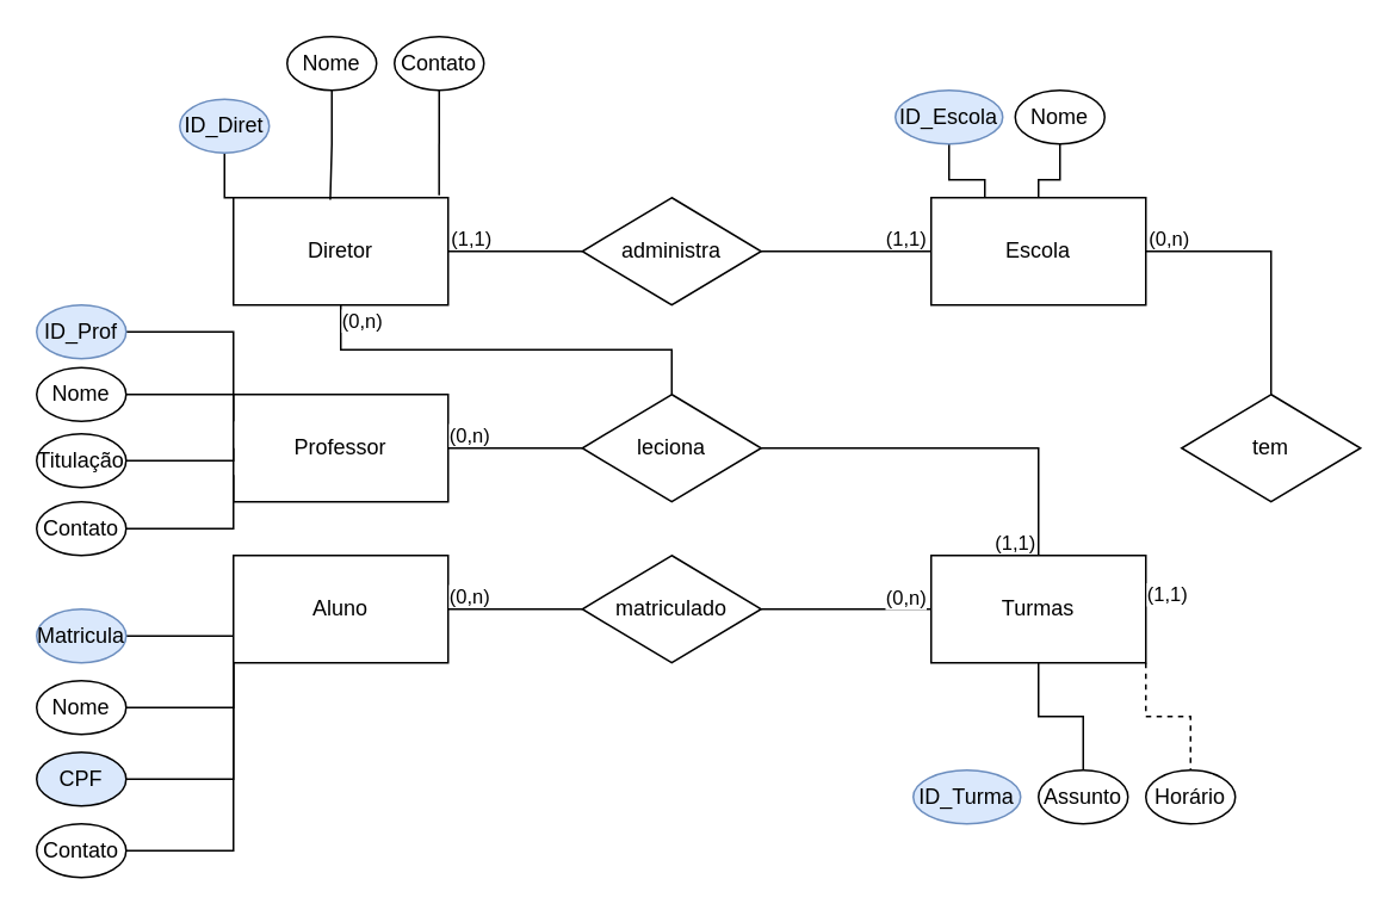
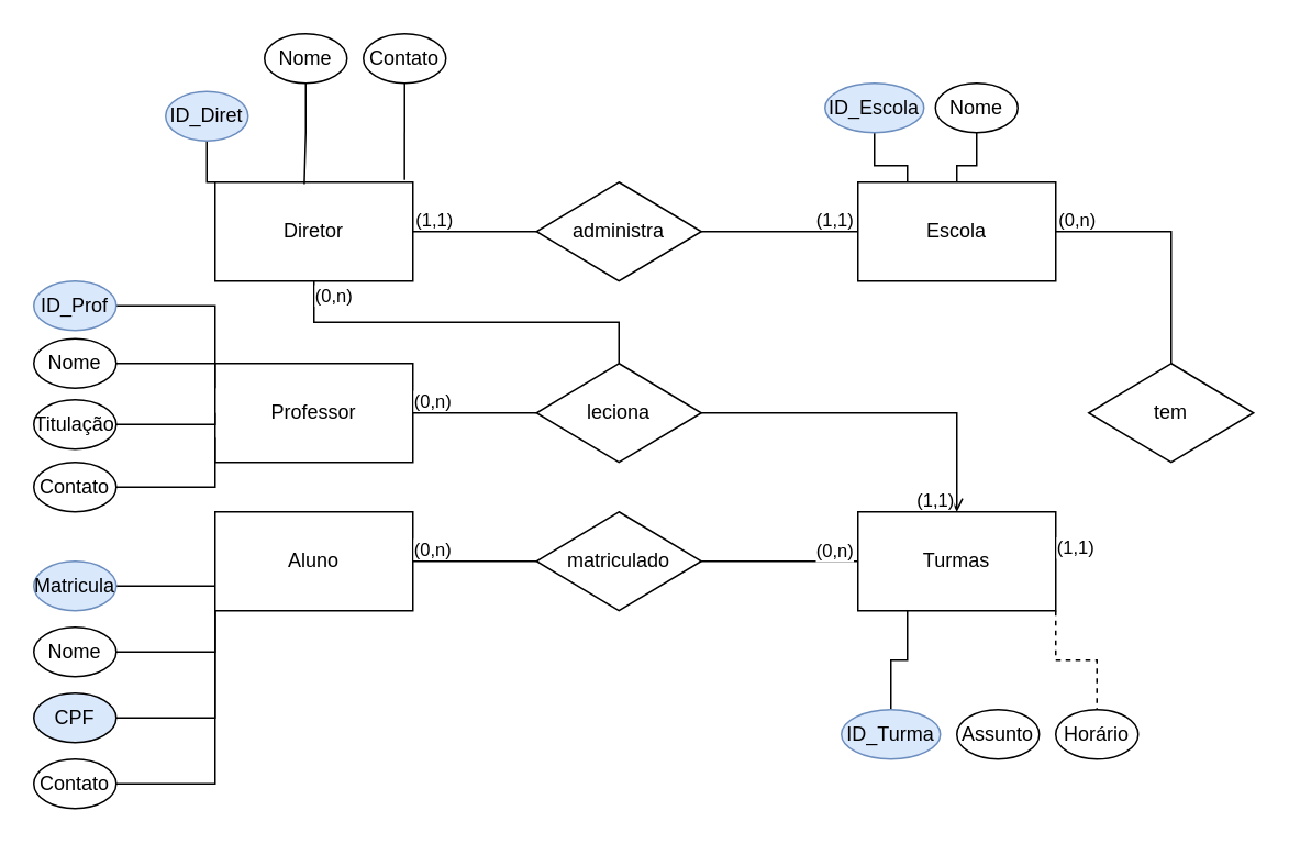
  <mxCell id="0" />
  <mxCell id="1" parent="0" />
  <mxCell id="2" style="edgeStyle=orthogonalEdgeStyle;rounded=0;orthogonalLoop=1;jettySize=auto;html=1;exitX=1;exitY=0.5;exitDx=0;exitDy=0;entryX=0;entryY=0.5;entryDx=0;entryDy=0;endArrow=none;endFill=0;" edge="1" parent="1" source="3" target="23"><mxGeometry relative="1" as="geometry" /></mxCell>
  <mxCell id="3" value="Professor" style="rounded=0;whiteSpace=wrap;html=1;" vertex="1" parent="1"><mxGeometry x="130" y="220" width="120" height="60" as="geometry" /></mxCell>
  <mxCell id="4" style="edgeStyle=orthogonalEdgeStyle;rounded=0;orthogonalLoop=1;jettySize=auto;html=1;exitX=1;exitY=0.5;exitDx=0;exitDy=0;entryX=0;entryY=0.5;entryDx=0;entryDy=0;endArrow=none;endFill=0;" edge="1" parent="1" source="8" target="17"><mxGeometry relative="1" as="geometry" /></mxCell>
  <mxCell id="5" style="edgeStyle=orthogonalEdgeStyle;rounded=0;orthogonalLoop=1;jettySize=auto;html=1;exitX=0;exitY=0.5;exitDx=0;exitDy=0;entryX=1;entryY=0.5;entryDx=0;entryDy=0;endArrow=none;endFill=0;" edge="1" parent="1" source="8" target="34"><mxGeometry relative="1" as="geometry"><Array as="points"><mxPoint x="130" y="355" /></Array></mxGeometry></mxCell>
  <mxCell id="6" style="edgeStyle=orthogonalEdgeStyle;rounded=0;orthogonalLoop=1;jettySize=auto;html=1;exitX=0;exitY=0.75;exitDx=0;exitDy=0;entryX=1;entryY=0.5;entryDx=0;entryDy=0;endArrow=none;endFill=0;" edge="1" parent="1" source="8" target="33"><mxGeometry relative="1" as="geometry"><Array as="points"><mxPoint x="130" y="395" /></Array></mxGeometry></mxCell>
  <mxCell id="7" style="edgeStyle=orthogonalEdgeStyle;rounded=0;orthogonalLoop=1;jettySize=auto;html=1;exitX=0;exitY=1;exitDx=0;exitDy=0;entryX=1;entryY=0.5;entryDx=0;entryDy=0;endArrow=none;endFill=0;" edge="1" parent="1" source="8" target="35"><mxGeometry relative="1" as="geometry" /></mxCell>
  <mxCell id="8" value="Aluno" style="rounded=0;whiteSpace=wrap;html=1;" vertex="1" parent="1"><mxGeometry x="130" y="310" width="120" height="60" as="geometry" /></mxCell>
  <mxCell id="9" style="edgeStyle=orthogonalEdgeStyle;rounded=0;orthogonalLoop=1;jettySize=auto;html=1;exitX=1;exitY=0.5;exitDx=0;exitDy=0;entryX=0.5;entryY=0;entryDx=0;entryDy=0;endArrow=none;endFill=0;" edge="1" parent="1" source="10" target="24"><mxGeometry relative="1" as="geometry" /></mxCell>
  <mxCell id="10" value="Escola" style="rounded=0;whiteSpace=wrap;html=1;" vertex="1" parent="1"><mxGeometry x="520" y="110" width="120" height="60" as="geometry" /></mxCell>
  <mxCell id="11" style="edgeStyle=orthogonalEdgeStyle;rounded=0;orthogonalLoop=1;jettySize=auto;html=1;exitX=0.5;exitY=1;exitDx=0;exitDy=0;entryX=0.5;entryY=0;entryDx=0;entryDy=0;endArrow=none;endFill=0;" edge="1" parent="1" source="13" target="23"><mxGeometry relative="1" as="geometry"><mxPoint x="190" y="70" as="targetPoint" /></mxGeometry></mxCell>
  <mxCell id="12" style="edgeStyle=orthogonalEdgeStyle;rounded=0;orthogonalLoop=1;jettySize=auto;html=1;exitX=0.25;exitY=0;exitDx=0;exitDy=0;entryX=0.5;entryY=1;entryDx=0;entryDy=0;endArrow=none;endFill=0;" edge="1" parent="1" source="13" target="46"><mxGeometry relative="1" as="geometry"><Array as="points"><mxPoint x="125" y="110" /></Array></mxGeometry></mxCell>
  <mxCell id="13" value="Diretor" style="rounded=0;whiteSpace=wrap;html=1;" vertex="1" parent="1"><mxGeometry x="130" y="110" width="120" height="60" as="geometry" /></mxCell>
  <mxCell id="14" style="edgeStyle=orthogonalEdgeStyle;rounded=0;orthogonalLoop=1;jettySize=auto;html=1;entryX=0.5;entryY=0;entryDx=0;entryDy=0;endArrow=none;endFill=0;dashed=1;" edge="1" parent="1" source="15" target="57"><mxGeometry relative="1" as="geometry"><Array as="points"><mxPoint x="640" y="400" /><mxPoint x="665" y="400" /></Array></mxGeometry></mxCell>
  <mxCell id="15" value="Turmas" style="rounded=0;whiteSpace=wrap;html=1;" vertex="1" parent="1"><mxGeometry x="520" y="310" width="120" height="60" as="geometry" /></mxCell>
  <mxCell id="16" style="edgeStyle=orthogonalEdgeStyle;rounded=0;orthogonalLoop=1;jettySize=auto;html=1;exitX=1;exitY=0.5;exitDx=0;exitDy=0;entryX=0;entryY=0.5;entryDx=0;entryDy=0;endArrow=none;endFill=0;" edge="1" parent="1" source="17" target="15"><mxGeometry relative="1" as="geometry" /></mxCell>
  <mxCell id="17" value="matriculado" style="rhombus;whiteSpace=wrap;html=1;" vertex="1" parent="1"><mxGeometry x="325" y="310" width="100" height="60" as="geometry" /></mxCell>
  <mxCell id="18" style="edgeStyle=orthogonalEdgeStyle;rounded=0;orthogonalLoop=1;jettySize=auto;html=1;exitX=1;exitY=0.5;exitDx=0;exitDy=0;entryX=0;entryY=0.5;entryDx=0;entryDy=0;endArrow=none;endFill=0;" edge="1" parent="1" source="19" target="10"><mxGeometry relative="1" as="geometry" /></mxCell>
  <mxCell id="19" value="administra" style="rhombus;whiteSpace=wrap;html=1;" vertex="1" parent="1"><mxGeometry x="325" y="110" width="100" height="60" as="geometry" /></mxCell>
  <mxCell id="20" style="edgeStyle=orthogonalEdgeStyle;rounded=0;orthogonalLoop=1;jettySize=auto;html=1;endArrow=none;endFill=0;exitX=1;exitY=0.5;exitDx=0;exitDy=0;" edge="1" parent="1" source="13" target="19"><mxGeometry relative="1" as="geometry"><mxPoint x="270" y="150" as="sourcePoint" /><mxPoint x="335" y="139.66" as="targetPoint" /></mxGeometry></mxCell>
  <mxCell id="21" value="(1,1)" style="edgeLabel;html=1;align=center;verticalAlign=middle;resizable=0;points=[];" vertex="1" connectable="0" parent="20"><mxGeometry x="-0.309" y="1" relative="1" as="geometry"><mxPoint x="-14" y="-7" as="offset" /></mxGeometry></mxCell>
- <mxCell id="22" style="edgeStyle=orthogonalEdgeStyle;rounded=0;orthogonalLoop=1;jettySize=auto;html=1;exitX=1;exitY=0.5;exitDx=0;exitDy=0;entryX=0.5;entryY=0;entryDx=0;entryDy=0;endArrow=none;endFill=0;" edge="1" parent="1" source="23" target="15"><mxGeometry relative="1" as="geometry" /></mxCell>
+ <mxCell id="22" style="edgeStyle=orthogonalEdgeStyle;rounded=0;orthogonalLoop=1;jettySize=auto;html=1;exitX=1;exitY=0.5;exitDx=0;exitDy=0;entryX=0.5;entryY=0;entryDx=0;entryDy=0;endArrow=open;endFill=0;" edge="1" parent="1" source="23" target="15"><mxGeometry relative="1" as="geometry" /></mxCell>
  <mxCell id="23" value="leciona" style="rhombus;whiteSpace=wrap;html=1;" vertex="1" parent="1"><mxGeometry x="325" y="220" width="100" height="60" as="geometry" /></mxCell>
  <mxCell id="24" value="tem" style="rhombus;whiteSpace=wrap;html=1;" vertex="1" parent="1"><mxGeometry x="660" y="220" width="100" height="60" as="geometry" /></mxCell>
  <mxCell id="25" value="(1,1)" style="edgeLabel;html=1;align=center;verticalAlign=middle;resizable=0;points=[];" vertex="1" connectable="0" parent="1"><mxGeometry x="505.997" y="132" as="geometry" /></mxCell>
  <mxCell id="26" value="(0,n)" style="edgeLabel;html=1;align=center;verticalAlign=middle;resizable=0;points=[];" vertex="1" connectable="0" parent="1"><mxGeometry x="652.997" y="132" as="geometry" /></mxCell>
  <mxCell id="27" value="(1,1)" style="edgeLabel;html=1;align=center;verticalAlign=middle;resizable=0;points=[];" vertex="1" connectable="0" parent="1"><mxGeometry x="651.997" y="331" as="geometry" /></mxCell>
  <mxCell id="28" value="(0,n)" style="edgeLabel;html=1;align=center;verticalAlign=middle;resizable=0;points=[];" vertex="1" connectable="0" parent="1"><mxGeometry x="261.997" y="332" as="geometry" /></mxCell>
  <mxCell id="29" value="(0,n)" style="edgeLabel;html=1;align=center;verticalAlign=middle;resizable=0;points=[];" vertex="1" connectable="0" parent="1"><mxGeometry x="505.997" y="331" as="geometry"><mxPoint y="2" as="offset" /></mxGeometry></mxCell>
  <mxCell id="30" value="(1,1)" style="edgeLabel;html=1;align=center;verticalAlign=middle;resizable=0;points=[];" vertex="1" connectable="0" parent="1"><mxGeometry x="566.997" y="302" as="geometry" /></mxCell>
  <mxCell id="31" value="(0,n)" style="edgeLabel;html=1;align=center;verticalAlign=middle;resizable=0;points=[];" vertex="1" connectable="0" parent="1"><mxGeometry x="261.997" y="242" as="geometry" /></mxCell>
  <mxCell id="32" value="(0,n)" style="edgeLabel;html=1;align=center;verticalAlign=middle;resizable=0;points=[];" vertex="1" connectable="0" parent="1"><mxGeometry x="201.997" y="178" as="geometry" /></mxCell>
  <mxCell id="33" value="Nome" style="ellipse;whiteSpace=wrap;html=1;" vertex="1" parent="1"><mxGeometry x="20" y="380" width="50" height="30" as="geometry" /></mxCell>
  <mxCell id="34" value="Matricula" style="ellipse;whiteSpace=wrap;html=1;fillColor=#dae8fc;strokeColor=#6c8ebf;" vertex="1" parent="1"><mxGeometry x="20" y="340" width="50" height="30" as="geometry" /></mxCell>
  <mxCell id="35" value="CPF" style="ellipse;whiteSpace=wrap;html=1;fillColor=#dae8fc;" vertex="1" parent="1"><mxGeometry x="20" y="420" width="50" height="30" as="geometry" /></mxCell>
  <mxCell id="36" style="edgeStyle=orthogonalEdgeStyle;rounded=0;orthogonalLoop=1;jettySize=auto;html=1;exitX=1;exitY=0.5;exitDx=0;exitDy=0;endArrow=none;endFill=0;" edge="1" parent="1" source="37"><mxGeometry relative="1" as="geometry"><mxPoint x="130" y="370" as="targetPoint" /><Array as="points"><mxPoint x="130" y="475" /><mxPoint x="130" y="370" /></Array></mxGeometry></mxCell>
  <mxCell id="37" value="Contato" style="ellipse;whiteSpace=wrap;html=1;" vertex="1" parent="1"><mxGeometry x="20" y="460" width="50" height="30" as="geometry" /></mxCell>
  <mxCell id="38" style="edgeStyle=orthogonalEdgeStyle;rounded=0;orthogonalLoop=1;jettySize=auto;html=1;exitX=1;exitY=0.5;exitDx=0;exitDy=0;entryX=0;entryY=0;entryDx=0;entryDy=0;endArrow=none;endFill=0;" edge="1" parent="1" source="39" target="3"><mxGeometry relative="1" as="geometry" /></mxCell>
  <mxCell id="39" value="ID_Prof" style="ellipse;whiteSpace=wrap;html=1;fillColor=#dae8fc;strokeColor=#6c8ebf;" vertex="1" parent="1"><mxGeometry x="20" y="170" width="50" height="30" as="geometry" /></mxCell>
  <mxCell id="40" style="edgeStyle=orthogonalEdgeStyle;rounded=0;orthogonalLoop=1;jettySize=auto;html=1;exitX=1;exitY=0.5;exitDx=0;exitDy=0;entryX=0;entryY=0.25;entryDx=0;entryDy=0;endArrow=none;endFill=0;" edge="1" parent="1" source="41" target="3"><mxGeometry relative="1" as="geometry"><Array as="points"><mxPoint x="130" y="220" /></Array></mxGeometry></mxCell>
  <mxCell id="41" value="Nome" style="ellipse;whiteSpace=wrap;html=1;" vertex="1" parent="1"><mxGeometry x="20" y="205" width="50" height="30" as="geometry" /></mxCell>
  <mxCell id="42" style="edgeStyle=orthogonalEdgeStyle;rounded=0;orthogonalLoop=1;jettySize=auto;html=1;exitX=1;exitY=0.5;exitDx=0;exitDy=0;entryX=0;entryY=0.5;entryDx=0;entryDy=0;endArrow=none;endFill=0;" edge="1" parent="1" source="43" target="3"><mxGeometry relative="1" as="geometry"><Array as="points"><mxPoint x="130" y="257" /></Array></mxGeometry></mxCell>
  <mxCell id="43" value="Titulação" style="ellipse;whiteSpace=wrap;html=1;" vertex="1" parent="1"><mxGeometry x="20" y="242" width="50" height="30" as="geometry" /></mxCell>
  <mxCell id="44" style="edgeStyle=orthogonalEdgeStyle;rounded=0;orthogonalLoop=1;jettySize=auto;html=1;entryX=0;entryY=0.75;entryDx=0;entryDy=0;endArrow=none;endFill=0;" edge="1" parent="1" source="45" target="3"><mxGeometry relative="1" as="geometry"><Array as="points"><mxPoint x="130" y="295" /></Array></mxGeometry></mxCell>
  <mxCell id="45" value="Contato" style="ellipse;whiteSpace=wrap;html=1;" vertex="1" parent="1"><mxGeometry x="20" y="280" width="50" height="30" as="geometry" /></mxCell>
  <mxCell id="46" value="ID_Diret" style="ellipse;whiteSpace=wrap;html=1;fillColor=#dae8fc;strokeColor=#6c8ebf;" vertex="1" parent="1"><mxGeometry x="100" y="55" width="50" height="30" as="geometry" /></mxCell>
  <mxCell id="47" style="edgeStyle=orthogonalEdgeStyle;rounded=0;orthogonalLoop=1;jettySize=auto;html=1;entryX=0.451;entryY=0.019;entryDx=0;entryDy=0;entryPerimeter=0;endArrow=none;endFill=0;" edge="1" parent="1" source="48" target="13"><mxGeometry relative="1" as="geometry" /></mxCell>
  <mxCell id="48" value="Nome" style="ellipse;whiteSpace=wrap;html=1;" vertex="1" parent="1"><mxGeometry x="160" y="20" width="50" height="30" as="geometry" /></mxCell>
  <mxCell id="49" style="edgeStyle=orthogonalEdgeStyle;rounded=0;orthogonalLoop=1;jettySize=auto;html=1;entryX=0.958;entryY=-0.022;entryDx=0;entryDy=0;entryPerimeter=0;endArrow=none;endFill=0;" edge="1" parent="1" source="50" target="13"><mxGeometry relative="1" as="geometry" /></mxCell>
  <mxCell id="50" value="Contato" style="ellipse;whiteSpace=wrap;html=1;" vertex="1" parent="1"><mxGeometry x="220" y="20" width="50" height="30" as="geometry" /></mxCell>
  <mxCell id="51" style="edgeStyle=orthogonalEdgeStyle;rounded=0;orthogonalLoop=1;jettySize=auto;html=1;entryX=0.25;entryY=0;entryDx=0;entryDy=0;endArrow=none;endFill=0;" edge="1" parent="1" source="52" target="10"><mxGeometry relative="1" as="geometry" /></mxCell>
  <mxCell id="52" value="ID_Escola" style="ellipse;whiteSpace=wrap;html=1;fillColor=#dae8fc;strokeColor=#6c8ebf;" vertex="1" parent="1"><mxGeometry x="500" y="50" width="60" height="30" as="geometry" /></mxCell>
  <mxCell id="53" style="edgeStyle=orthogonalEdgeStyle;rounded=0;orthogonalLoop=1;jettySize=auto;html=1;entryX=0.5;entryY=0;entryDx=0;entryDy=0;endArrow=none;endFill=0;" edge="1" parent="1" source="54" target="10"><mxGeometry relative="1" as="geometry" /></mxCell>
  <mxCell id="54" value="Nome" style="ellipse;whiteSpace=wrap;html=1;" vertex="1" parent="1"><mxGeometry x="567" y="50" width="50" height="30" as="geometry" /></mxCell>
+ <mxCell id="55" style="edgeStyle=orthogonalEdgeStyle;rounded=0;orthogonalLoop=1;jettySize=auto;html=1;entryX=0.25;entryY=1;entryDx=0;entryDy=0;endArrow=none;endFill=0;" edge="1" parent="1" source="56" target="15"><mxGeometry relative="1" as="geometry" /></mxCell>
  <mxCell id="56" value="ID_Turma" style="ellipse;whiteSpace=wrap;html=1;fillColor=#dae8fc;strokeColor=#6c8ebf;" vertex="1" parent="1"><mxGeometry x="510" y="430" width="60" height="30" as="geometry" /></mxCell>
  <mxCell id="57" value="Horário" style="ellipse;whiteSpace=wrap;html=1;" vertex="1" parent="1"><mxGeometry x="640" y="430" width="50" height="30" as="geometry" /></mxCell>
- <mxCell id="58" style="edgeStyle=orthogonalEdgeStyle;rounded=0;orthogonalLoop=1;jettySize=auto;html=1;entryX=0.5;entryY=1;entryDx=0;entryDy=0;endArrow=none;endFill=0;" edge="1" parent="1" source="59" target="15"><mxGeometry relative="1" as="geometry" /></mxCell>
  <mxCell id="59" value="Assunto" style="ellipse;whiteSpace=wrap;html=1;" vertex="1" parent="1"><mxGeometry x="580" y="430" width="50" height="30" as="geometry" /></mxCell>
